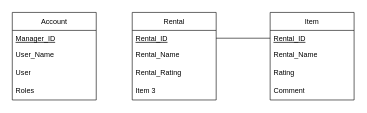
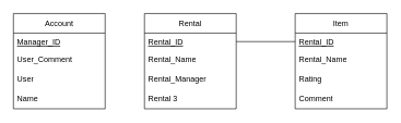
  <mxCell id="0" />
  <mxCell id="1" parent="0" />
  <mxCell id="2" value="Account" style="swimlane;fontStyle=0;childLayout=stackLayout;horizontal=1;startSize=30;horizontalStack=0;resizeParent=1;resizeParentMax=0;resizeLast=0;collapsible=1;marginBottom=0;whiteSpace=wrap;html=1;" vertex="1" parent="1"><mxGeometry x="20" y="20" width="140" height="146" as="geometry" /></mxCell>
  <mxCell id="3" value="Manager_ID" style="text;align=left;verticalAlign=top;spacingLeft=4;spacingRight=4;overflow=hidden;rotatable=0;points=[[0,0.5],[1,0.5]];portConstraint=eastwest;rounded=0;shadow=0;html=0;fontStyle=4" vertex="1" parent="2"><mxGeometry y="30" width="140" height="26" as="geometry" /></mxCell>
- <mxCell id="4" value="User_Name" style="text;strokeColor=none;fillColor=none;align=left;verticalAlign=middle;spacingLeft=4;spacingRight=4;overflow=hidden;points=[[0,0.5],[1,0.5]];portConstraint=eastwest;rotatable=0;whiteSpace=wrap;html=1;" vertex="1" parent="2"><mxGeometry y="56" width="140" height="30" as="geometry" /></mxCell>
+ <mxCell id="4" value="User_Comment" style="text;strokeColor=none;fillColor=none;align=left;verticalAlign=middle;spacingLeft=4;spacingRight=4;overflow=hidden;points=[[0,0.5],[1,0.5]];portConstraint=eastwest;rotatable=0;whiteSpace=wrap;html=1;" vertex="1" parent="2"><mxGeometry y="56" width="140" height="30" as="geometry" /></mxCell>
  <mxCell id="5" value="User" style="text;strokeColor=none;fillColor=none;align=left;verticalAlign=middle;spacingLeft=4;spacingRight=4;overflow=hidden;points=[[0,0.5],[1,0.5]];portConstraint=eastwest;rotatable=0;whiteSpace=wrap;html=1;" vertex="1" parent="2"><mxGeometry y="86" width="140" height="30" as="geometry" /></mxCell>
- <mxCell id="6" value="Roles" style="text;strokeColor=none;fillColor=none;align=left;verticalAlign=middle;spacingLeft=4;spacingRight=4;overflow=hidden;points=[[0,0.5],[1,0.5]];portConstraint=eastwest;rotatable=0;whiteSpace=wrap;html=1;" vertex="1" parent="2"><mxGeometry y="116" width="140" height="30" as="geometry" /></mxCell>
+ <mxCell id="6" value="Name" style="text;strokeColor=none;fillColor=none;align=left;verticalAlign=middle;spacingLeft=4;spacingRight=4;overflow=hidden;points=[[0,0.5],[1,0.5]];portConstraint=eastwest;rotatable=0;whiteSpace=wrap;html=1;" vertex="1" parent="2"><mxGeometry y="116" width="140" height="30" as="geometry" /></mxCell>
  <mxCell id="7" value="Rental" style="swimlane;fontStyle=0;childLayout=stackLayout;horizontal=1;startSize=30;horizontalStack=0;resizeParent=1;resizeParentMax=0;resizeLast=0;collapsible=1;marginBottom=0;whiteSpace=wrap;html=1;" vertex="1" parent="1"><mxGeometry x="220" y="20" width="140" height="146" as="geometry" /></mxCell>
  <mxCell id="8" value="Rental_ID" style="text;align=left;verticalAlign=top;spacingLeft=4;spacingRight=4;overflow=hidden;rotatable=0;points=[[0,0.5],[1,0.5]];portConstraint=eastwest;rounded=0;shadow=0;html=0;fontStyle=4" vertex="1" parent="7"><mxGeometry y="30" width="140" height="26" as="geometry" /></mxCell>
  <mxCell id="9" value="Rental_Name" style="text;strokeColor=none;fillColor=none;align=left;verticalAlign=middle;spacingLeft=4;spacingRight=4;overflow=hidden;points=[[0,0.5],[1,0.5]];portConstraint=eastwest;rotatable=0;whiteSpace=wrap;html=1;" vertex="1" parent="7"><mxGeometry y="56" width="140" height="30" as="geometry" /></mxCell>
- <mxCell id="10" value="Rental_Rating" style="text;strokeColor=none;fillColor=none;align=left;verticalAlign=middle;spacingLeft=4;spacingRight=4;overflow=hidden;points=[[0,0.5],[1,0.5]];portConstraint=eastwest;rotatable=0;whiteSpace=wrap;html=1;" vertex="1" parent="7"><mxGeometry y="86" width="140" height="30" as="geometry" /></mxCell>
- <mxCell id="11" value="Item 3" style="text;strokeColor=none;fillColor=none;align=left;verticalAlign=middle;spacingLeft=4;spacingRight=4;overflow=hidden;points=[[0,0.5],[1,0.5]];portConstraint=eastwest;rotatable=0;whiteSpace=wrap;html=1;" vertex="1" parent="7"><mxGeometry y="116" width="140" height="30" as="geometry" /></mxCell>
+ <mxCell id="10" value="Rental_Manager" style="text;strokeColor=none;fillColor=none;align=left;verticalAlign=middle;spacingLeft=4;spacingRight=4;overflow=hidden;points=[[0,0.5],[1,0.5]];portConstraint=eastwest;rotatable=0;whiteSpace=wrap;html=1;" vertex="1" parent="7"><mxGeometry y="86" width="140" height="30" as="geometry" /></mxCell>
+ <mxCell id="11" value="Rental 3" style="text;strokeColor=none;fillColor=none;align=left;verticalAlign=middle;spacingLeft=4;spacingRight=4;overflow=hidden;points=[[0,0.5],[1,0.5]];portConstraint=eastwest;rotatable=0;whiteSpace=wrap;html=1;" vertex="1" parent="7"><mxGeometry y="116" width="140" height="30" as="geometry" /></mxCell>
  <mxCell id="12" value="Item" style="swimlane;fontStyle=0;childLayout=stackLayout;horizontal=1;startSize=30;horizontalStack=0;resizeParent=1;resizeParentMax=0;resizeLast=0;collapsible=1;marginBottom=0;whiteSpace=wrap;html=1;" vertex="1" parent="1"><mxGeometry x="450" y="20" width="140" height="146" as="geometry" /></mxCell>
  <mxCell id="13" value="Rental_ID" style="text;align=left;verticalAlign=top;spacingLeft=4;spacingRight=4;overflow=hidden;rotatable=0;points=[[0,0.5],[1,0.5]];portConstraint=eastwest;rounded=0;shadow=0;html=0;fontStyle=4" vertex="1" parent="12"><mxGeometry y="30" width="140" height="26" as="geometry" /></mxCell>
  <mxCell id="14" value="Rental_Name" style="text;strokeColor=none;fillColor=none;align=left;verticalAlign=middle;spacingLeft=4;spacingRight=4;overflow=hidden;points=[[0,0.5],[1,0.5]];portConstraint=eastwest;rotatable=0;whiteSpace=wrap;html=1;" vertex="1" parent="12"><mxGeometry y="56" width="140" height="30" as="geometry" /></mxCell>
  <mxCell id="15" value="Rating" style="text;strokeColor=none;fillColor=none;align=left;verticalAlign=middle;spacingLeft=4;spacingRight=4;overflow=hidden;points=[[0,0.5],[1,0.5]];portConstraint=eastwest;rotatable=0;whiteSpace=wrap;html=1;" vertex="1" parent="12"><mxGeometry y="86" width="140" height="30" as="geometry" /></mxCell>
  <mxCell id="16" value="Comment" style="text;strokeColor=none;fillColor=none;align=left;verticalAlign=middle;spacingLeft=4;spacingRight=4;overflow=hidden;points=[[0,0.5],[1,0.5]];portConstraint=eastwest;rotatable=0;whiteSpace=wrap;html=1;" vertex="1" parent="12"><mxGeometry y="116" width="140" height="30" as="geometry" /></mxCell>
  <mxCell id="17" value="" style="rounded=0;orthogonalLoop=1;jettySize=auto;html=1;startArrow=none;startFill=0;endArrow=none;endFill=0;" edge="1" parent="1" source="8" target="13"><mxGeometry relative="1" as="geometry" /></mxCell>
